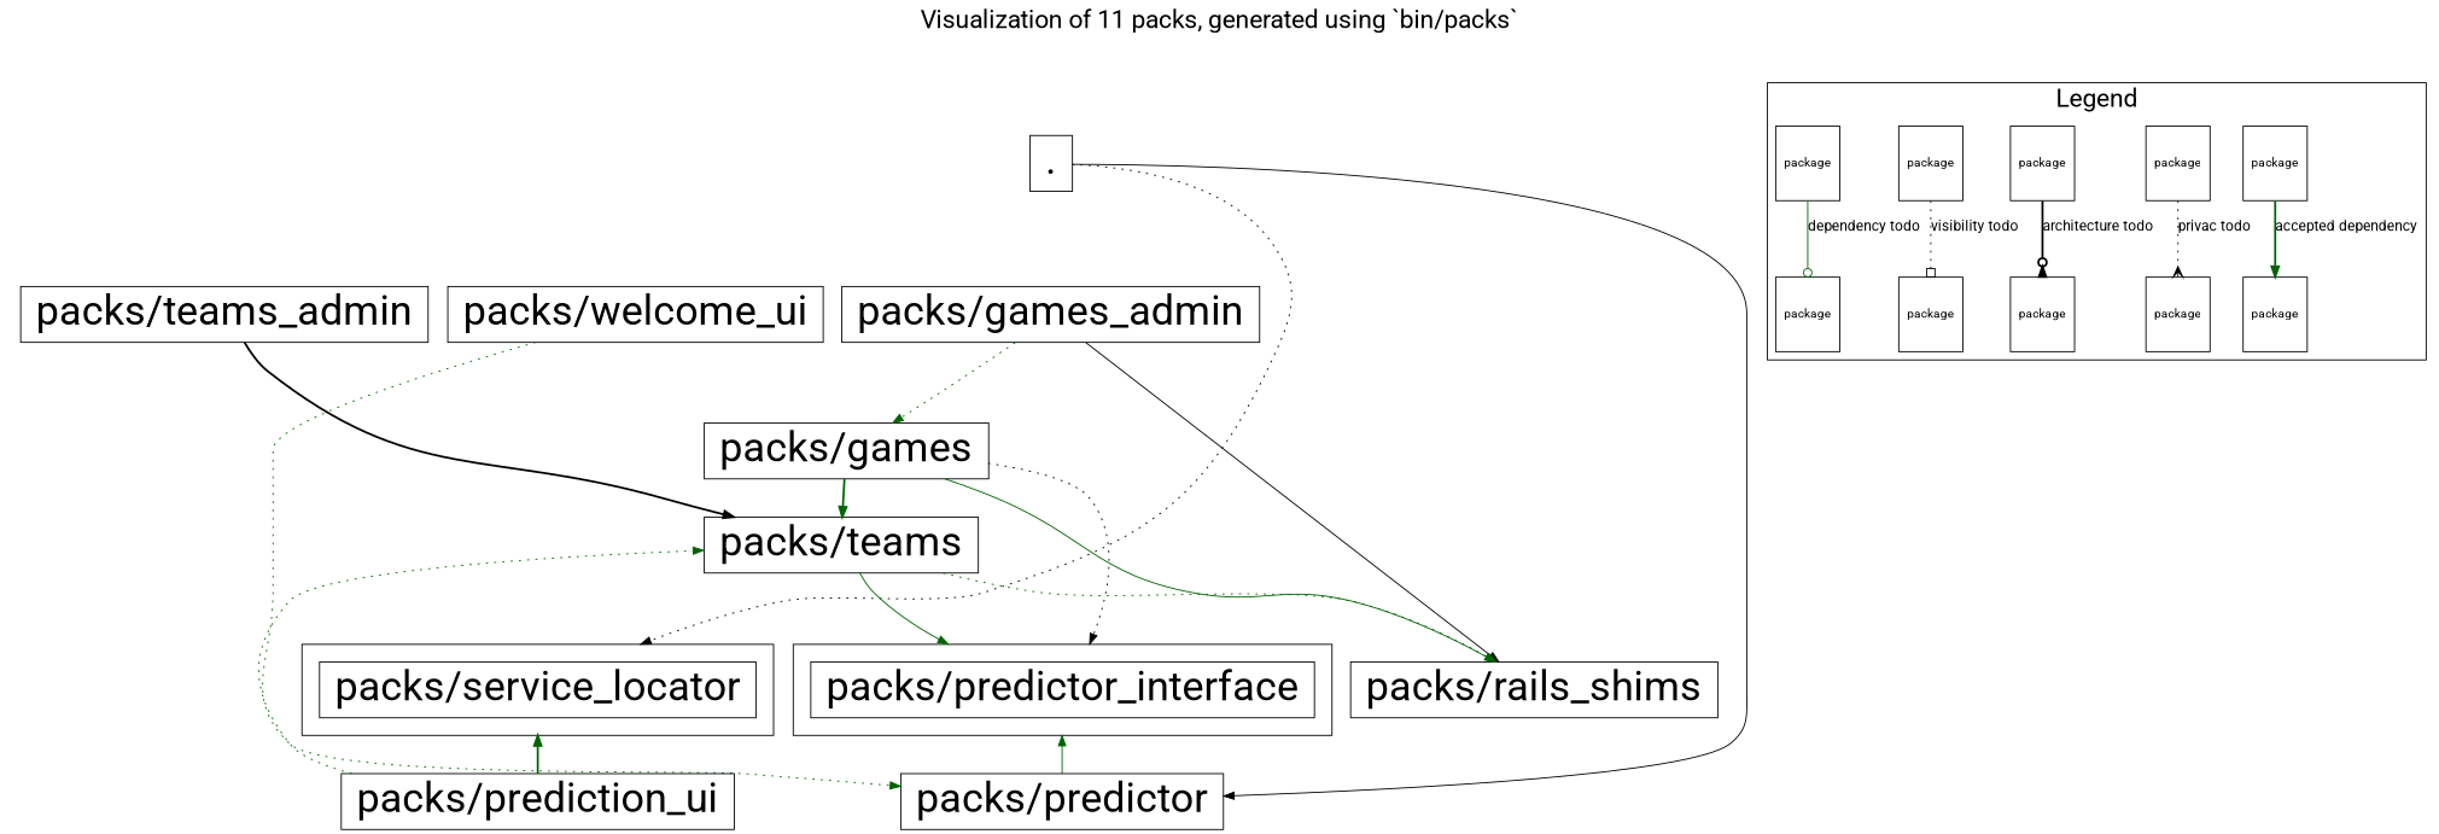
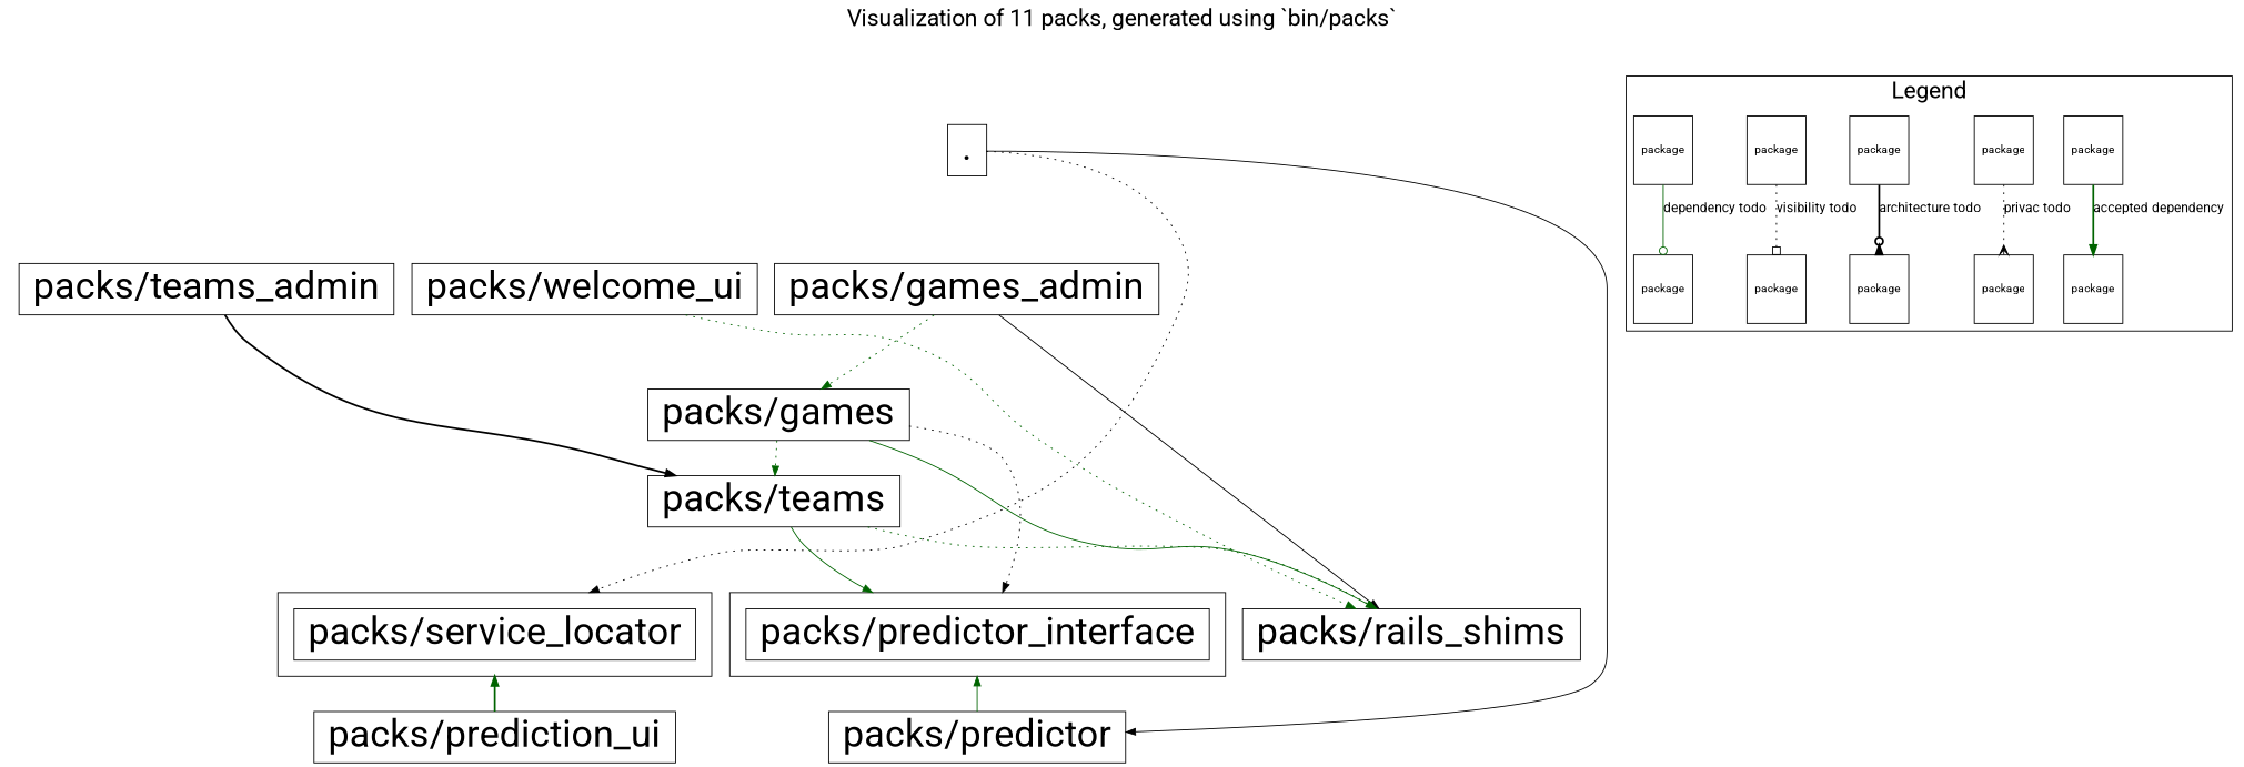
  digraph {
    fontname=Roboto
    fontsize=24
    label="Visualization of 11 packs, generated using `bin/packs`"
    labelloc=t
    rankdir=TD
    node [color=black fillcolor=white fontcolor=black fontname=Roboto fontsize=40.0 shape=plain style=filled]
    edge [fontname=Roboto style=invis]
    n1 [height=1.0 label=<                 <table border='0' cellborder='1' cellspacing='0' cellpadding='4'>                   <tr> <td align='left'> . </td> </tr>                 </table>               >]
    n2 [height=1.0 label=<                 <table border='0' cellborder='1' cellspacing='0' cellpadding='4'>                   <tr> <td align='left'> packs/games_admin </td> </tr>                 </table>               >]
    n3 [height=1.0 label=<                 <table border='0' cellborder='1' cellspacing='0' cellpadding='4'>                   <tr> <td align='left'> packs/teams_admin </td> </tr>                 </table>               >]
    n4 [height=1.0 label=<                 <table border='0' cellborder='1' cellspacing='0' cellpadding='4'>                   <tr> <td align='left'> packs/welcome_ui </td> </tr>                 </table>               >]
    n5 [height=1.0 label=<                 <table border='0' cellborder='1' cellspacing='0' cellpadding='4'>                   <tr> <td align='left'> packs/games </td> </tr>                 </table>               >]
    n6 [height=1.0 label=<                 <table border='0' cellborder='1' cellspacing='0' cellpadding='4'>                   <tr> <td align='left'> packs/teams </td> </tr>                 </table>               >]
    n7 [height=1.0 label=<                 <table border='0' cellborder='1' cellspacing='0' cellpadding='16'><tr><td>                   <table border='0' cellborder='1' cellspacing='0' cellpadding='4'>                     <tr> <td port='private'> packs/predictor_interface </td> </tr>                   </table>                 </td></tr></table>               >]
    n8 [height=1.0 label=<                 <table border='0' cellborder='1' cellspacing='0' cellpadding='16'><tr><td>                   <table border='0' cellborder='1' cellspacing='0' cellpadding='4'>                     <tr> <td port='private'> packs/service_locator </td> </tr>                   </table>                 </td></tr></table>               >]
    n9 [height=1.0 label=<                 <table border='0' cellborder='1' cellspacing='0' cellpadding='4'>                   <tr> <td align='left'> packs/rails_shims </td> </tr>                 </table>               >]
    n10 [height=1.0 label=<                 <table border='0' cellborder='1' cellspacing='0' cellpadding='4'>                   <tr> <td align='left'> packs/prediction_ui </td> </tr>                 </table>               >]
    n11 [height=1.0 label=<                 <table border='0' cellborder='1' cellspacing='0' cellpadding='4'>                   <tr> <td align='left'> packs/predictor </td> </tr>                 </table>               >]
    n12 [fontsize=12 height=1.0 label=package shape=box]
    n13 [fontsize=12 height=1.0 label=package shape=box]
    n14 [fontsize=12 height=1.0 label=package shape=box]
    n15 [fontsize=12 height=1.0 label=package shape=box]
    n16 [fontsize=12 height=1.0 label=package shape=box]
    n17 [fontsize=12 height=1.0 label=package shape=box]
    n18 [fontsize=12 height=1.0 label=package shape=box]
    n19 [fontsize=12 height=1.0 label=package shape=box]
    n20 [fontsize=12 height=1.0 label=package shape=box]
    n21 [fontsize=12 height=1.0 label=package shape=box]
    subgraph sub_1 {
      cluster=true
      color=darkgrey
      fillcolor=lightblue
      label=app
      rank=0
      shape=box
      style=filled
      n1
    }
    subgraph sub_2 {
      cluster=true
      color=darkgrey
      fillcolor=lightblue
      label=UI
      rank=1
      shape=box
      style=filled
      n2
      n3
      n4
    }
    subgraph sub_3 {
      cluster=true
      color=darkgrey
      fillcolor=lightblue
      label=data
      rank=2
      shape=box
      style=filled
      n5
      n6
    }
    subgraph sub_4 {
      cluster=true
      color=darkgrey
      fillcolor=lightblue
      label=utility
      rank=3
      shape=box
      style=filled
      n7
      n8
      n9
    }
    subgraph sub_5 {
      color=darkgrey
      fillcolor=lightblue
      shape=box
      style=filled
      n7
      n8
      n9
      n10
      n11
    }
    subgraph cluster_6 {
      label=Legend
      n12
      n13
      n14
      n15
      n16
      n17
      n18
      n19
      n20
      n21
    }
    n1 -> n2
    n1 -> n3
    n1 -> n4
    n1 -> n8 [color=black style=dotted]
    n1 -> n11 [color=black style=solid]
    n2 -> n5
    n2 -> n5 [color=darkgreen style=dotted]
    n2 -> n6
    n2 -> n9 [color=black style=solid]
    n3 -> n5
    n3 -> n6
    n3 -> n6 [color=black style=bold]
    n4 -> n5
    n4 -> n6
-   n4 -> n11 [color=darkgreen style=dotted]
-   n5 -> n6 [color=darkgreen style=bold]
+   n4 -> n9 [color=darkgreen style=dotted]
+   n5 -> n6 [color=darkgreen style=dotted]
    n5 -> n7
    n5 -> n7 [color=black style=dotted]
    n5 -> n8
    n5 -> n9
    n5 -> n9 [color=darkgreen style=solid]
    n6 -> n7
    n6 -> n7 [color=darkgreen style=solid]
    n6 -> n8
    n6 -> n9
    n6 -> n9 [color=darkgreen style=dotted]
    n7 -> n10
    n7 -> n11
    n8 -> n10
    n8 -> n11
    n9 -> n10
    n9 -> n11
-   n10 -> n6 [color=darkgreen style=dotted]
    n10 -> n8 [color=darkgreen style=bold]
    n11 -> n7 [color=darkgreen style=solid]
    n12 -> n13 [color=darkgreen label="accepted dependency" style=bold]
    n14 -> n15 [arrowhead=crow color=black label="privac todo" style=dotted]
    n16 -> n17 [arrowhead=invodot color=black label="architecture todo" style=bold]
    n18 -> n19 [arrowhead=obox color=black label="visibility todo" style=dotted]
    n20 -> n21 [arrowhead=odot color=darkgreen label="dependency todo" style=solid]
  }
